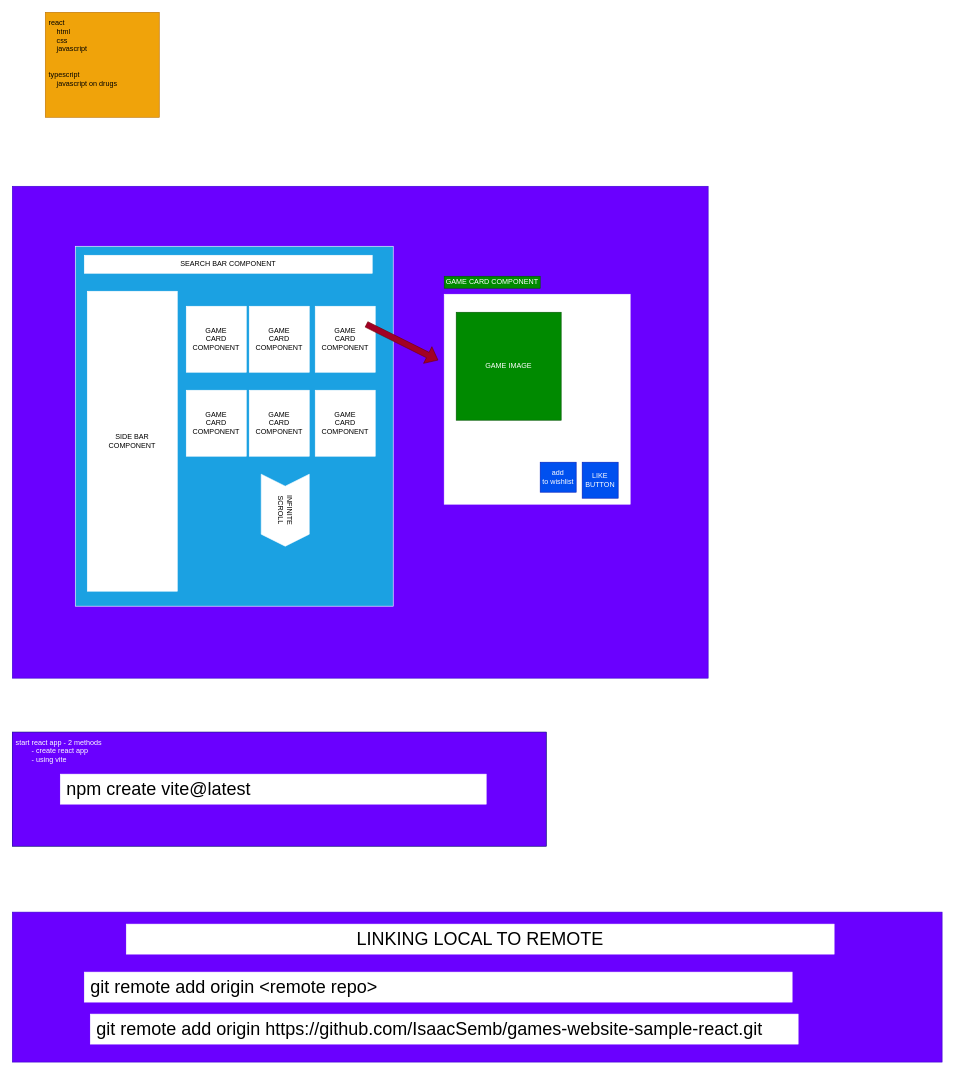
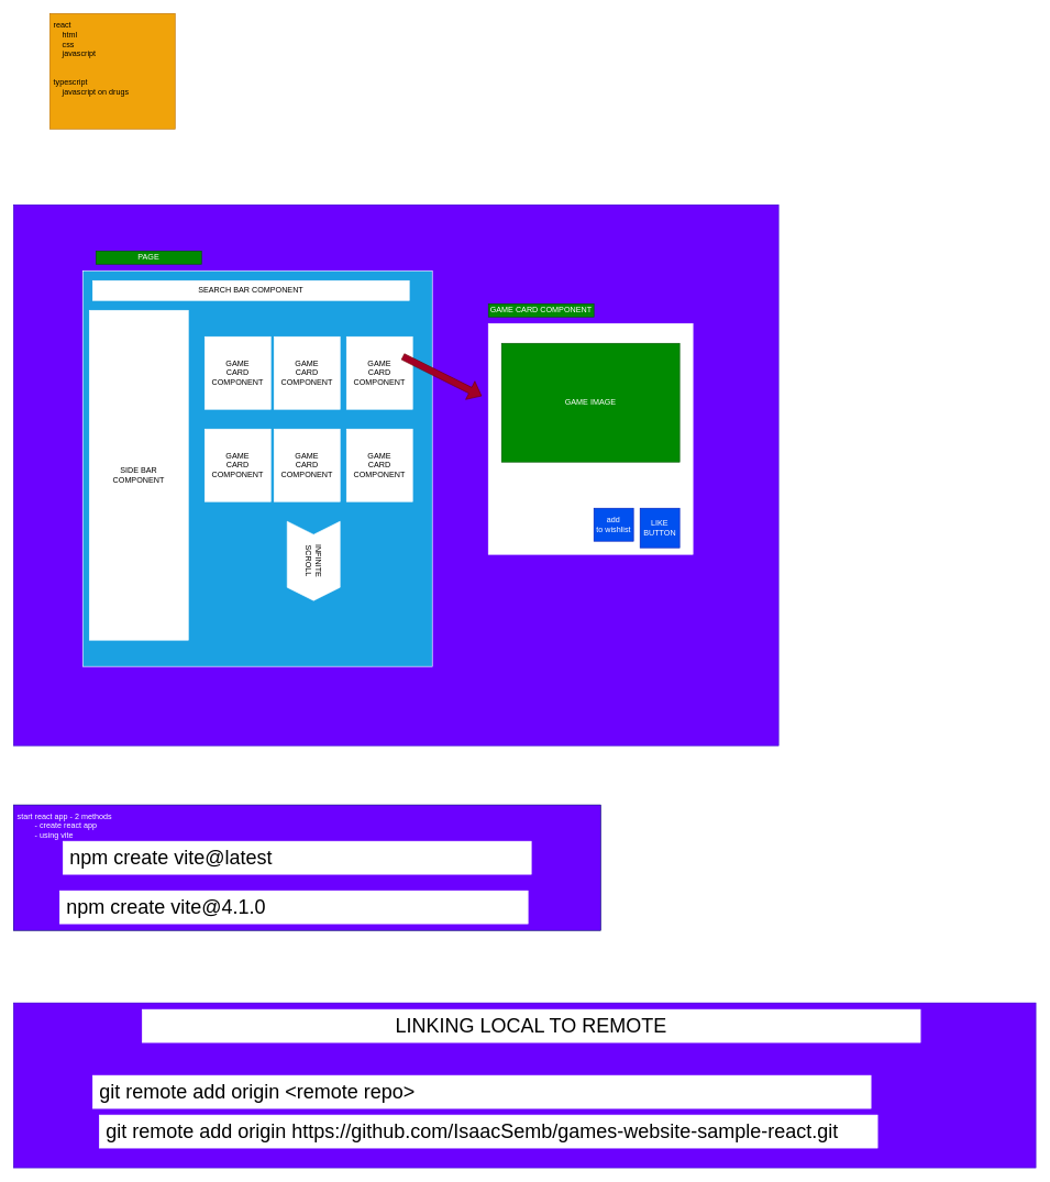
  <mxCell id="0" />
  <mxCell id="1" parent="0" />
  <mxCell id="2" value="&lt;div&gt;react&lt;/div&gt;&lt;div&gt;&amp;nbsp; &amp;nbsp; html&lt;/div&gt;&lt;div&gt;&amp;nbsp; &amp;nbsp; css&lt;/div&gt;&lt;div&gt;&amp;nbsp; &amp;nbsp; javascript&lt;/div&gt;&lt;div&gt;&lt;br&gt;&lt;/div&gt;&lt;div&gt;&lt;br&gt;&lt;/div&gt;&lt;div&gt;typescript&lt;/div&gt;&lt;div&gt;&amp;nbsp; &amp;nbsp; javascript on drugs&lt;/div&gt;&lt;div&gt;&lt;br&gt;&lt;/div&gt;" style="rounded=0;whiteSpace=wrap;html=1;strokeColor=#BD7000;verticalAlign=top;align=left;spacingRight=2;spacing=6;fillColor=#f0a30a;fontColor=#000000;" parent="1" vertex="1"><mxGeometry x="75" y="20" width="190" height="175" as="geometry" /></mxCell>
  <mxCell id="3" value="" style="group" parent="1" vertex="1" connectable="0"><mxGeometry x="20" y="310" width="1160" height="820" as="geometry" /></mxCell>
  <mxCell id="4" value="" style="rounded=0;whiteSpace=wrap;html=1;strokeColor=#3700CC;fillColor=#6a00ff;fontColor=#ffffff;" parent="3" vertex="1"><mxGeometry width="1160" height="820" as="geometry" /></mxCell>
  <mxCell id="5" value="" style="group" parent="3" vertex="1" connectable="0"><mxGeometry x="105" y="70" width="925" height="630" as="geometry" /></mxCell>
  <mxCell id="6" value="" style="group" parent="5" vertex="1" connectable="0"><mxGeometry width="530" height="630" as="geometry" /></mxCell>
  <mxCell id="7" value="" style="rounded=0;whiteSpace=wrap;html=1;fillColor=#1ba1e2;fontColor=#ffffff;strokeColor=#FFFFFF;" parent="6" vertex="1"><mxGeometry y="30" width="530" height="600" as="geometry" /></mxCell>
- <mxCell id="9" value="SIDE BAR&lt;br&gt;COMPONENT" style="rounded=0;whiteSpace=wrap;html=1;strokeColor=#FFFFFF;" parent="6" vertex="1"><mxGeometry x="20" y="105" width="150" height="500" as="geometry" /></mxCell>
+ <mxCell id="8" value="PAGE" style="rounded=0;whiteSpace=wrap;html=1;fillColor=#008a00;fontColor=#ffffff;strokeColor=#005700;" parent="6" vertex="1"><mxGeometry x="20" width="160" height="20" as="geometry" /></mxCell>
+ <mxCell id="9" value="SIDE BAR&lt;br&gt;COMPONENT" style="rounded=0;whiteSpace=wrap;html=1;strokeColor=#FFFFFF;" parent="6" vertex="1"><mxGeometry x="10" y="90" width="150" height="500" as="geometry" /></mxCell>
  <mxCell id="10" value="SEARCH BAR COMPONENT" style="rounded=0;whiteSpace=wrap;html=1;strokeColor=#FFFFFF;" parent="6" vertex="1"><mxGeometry x="15" y="45" width="480" height="30" as="geometry" /></mxCell>
  <mxCell id="11" value="GAME&lt;br&gt;CARD&lt;br&gt;COMPONENT" style="rounded=0;whiteSpace=wrap;html=1;strokeColor=#FFFFFF;" parent="6" vertex="1"><mxGeometry x="185" y="130" width="100" height="110" as="geometry" /></mxCell>
  <mxCell id="12" value="GAME&lt;br&gt;CARD&lt;br&gt;COMPONENT" style="rounded=0;whiteSpace=wrap;html=1;strokeColor=#FFFFFF;" parent="6" vertex="1"><mxGeometry x="290" y="130" width="100" height="110" as="geometry" /></mxCell>
  <mxCell id="13" value="GAME&lt;br&gt;CARD&lt;br&gt;COMPONENT" style="rounded=0;whiteSpace=wrap;html=1;strokeColor=#FFFFFF;" parent="6" vertex="1"><mxGeometry x="400" y="130" width="100" height="110" as="geometry" /></mxCell>
  <mxCell id="14" value="GAME&lt;br&gt;CARD&lt;br&gt;COMPONENT" style="rounded=0;whiteSpace=wrap;html=1;strokeColor=#FFFFFF;" parent="6" vertex="1"><mxGeometry x="185" y="270" width="100" height="110" as="geometry" /></mxCell>
  <mxCell id="15" value="GAME&lt;br&gt;CARD&lt;br&gt;COMPONENT" style="rounded=0;whiteSpace=wrap;html=1;strokeColor=#FFFFFF;" parent="6" vertex="1"><mxGeometry x="290" y="270" width="100" height="110" as="geometry" /></mxCell>
  <mxCell id="16" value="GAME&lt;br&gt;CARD&lt;br&gt;COMPONENT" style="rounded=0;whiteSpace=wrap;html=1;strokeColor=#FFFFFF;" parent="6" vertex="1"><mxGeometry x="400" y="270" width="100" height="110" as="geometry" /></mxCell>
  <mxCell id="17" value="INFINITE&lt;br&gt;SCROLL" style="shape=step;perimeter=stepPerimeter;whiteSpace=wrap;html=1;fixedSize=1;strokeColor=#FFFFFF;rotation=90;" parent="6" vertex="1"><mxGeometry x="290" y="430" width="120" height="80" as="geometry" /></mxCell>
  <mxCell id="18" value="" style="shape=flexArrow;endArrow=classic;html=1;fillColor=#a20025;strokeColor=#6F0000;" parent="6" edge="1"><mxGeometry width="50" height="50" relative="1" as="geometry"><mxPoint x="485" y="160" as="sourcePoint" /><mxPoint x="605" y="220" as="targetPoint" /></mxGeometry></mxCell>
  <mxCell id="19" value="" style="group" parent="5" vertex="1" connectable="0"><mxGeometry x="615" y="80" width="310" height="380" as="geometry" /></mxCell>
  <mxCell id="20" value="" style="rounded=0;whiteSpace=wrap;html=1;strokeColor=#FFFFFF;" parent="19" vertex="1"><mxGeometry y="30" width="310" height="350" as="geometry" /></mxCell>
  <mxCell id="21" value="GAME CARD COMPONENT" style="rounded=0;whiteSpace=wrap;html=1;fillColor=#008a00;fontColor=#ffffff;strokeColor=#005700;" parent="19" vertex="1"><mxGeometry width="160" height="20" as="geometry" /></mxCell>
  <mxCell id="22" value="LIKE&lt;br&gt;BUTTON" style="rounded=0;whiteSpace=wrap;html=1;strokeColor=#001DBC;fillColor=#0050ef;fontColor=#ffffff;" parent="19" vertex="1"><mxGeometry x="230" y="310" width="60" height="60" as="geometry" /></mxCell>
  <mxCell id="23" value="add&lt;br&gt;to wishlist" style="rounded=0;whiteSpace=wrap;html=1;strokeColor=#001DBC;fillColor=#0050ef;fontColor=#ffffff;" parent="19" vertex="1"><mxGeometry x="160" y="310" width="60" height="50" as="geometry" /></mxCell>
- <mxCell id="24" value="GAME IMAGE" style="rounded=0;whiteSpace=wrap;html=1;strokeColor=#005700;fillColor=#008a00;fontColor=#ffffff;" parent="19" vertex="1"><mxGeometry x="20" y="60" width="175" height="180" as="geometry" /></mxCell>
+ <mxCell id="24" value="GAME IMAGE" style="rounded=0;whiteSpace=wrap;html=1;strokeColor=#005700;fillColor=#008a00;fontColor=#ffffff;" parent="19" vertex="1"><mxGeometry x="20" y="60" width="270" height="180" as="geometry" /></mxCell>
  <mxCell id="25" value="" style="group;fillColor=#008a00;fontColor=#ffffff;strokeColor=#005700;" parent="1" vertex="1" connectable="0"><mxGeometry x="20" y="1220" width="890" height="190" as="geometry" /></mxCell>
  <mxCell id="26" value="start react app - 2 methods&lt;br&gt;&lt;span style=&quot;white-space: pre;&quot;&gt;&#09;&lt;/span&gt;- create react app&lt;br&gt;&lt;span style=&quot;white-space: pre;&quot;&gt;&#09;&lt;/span&gt;- using vite" style="rounded=0;whiteSpace=wrap;html=1;verticalAlign=top;align=left;spacingRight=2;spacing=6;fillColor=#6a00ff;fontColor=#ffffff;strokeColor=#3700CC;" parent="25" vertex="1"><mxGeometry width="890" height="190" as="geometry" /></mxCell>
- <mxCell id="27" value="&amp;nbsp;npm create vite@latest" style="rounded=0;whiteSpace=wrap;html=1;strokeColor=#FFFFFF;fontSize=30;verticalAlign=top;align=left;" parent="25" vertex="1"><mxGeometry x="80" y="70" width="710" height="50" as="geometry" /></mxCell>
+ <mxCell id="27" value="&amp;nbsp;npm create vite@latest" style="rounded=0;whiteSpace=wrap;html=1;strokeColor=#FFFFFF;fontSize=30;verticalAlign=top;align=left;" parent="25" vertex="1"><mxGeometry x="75" y="55" width="710" height="50" as="geometry" /></mxCell>
+ <mxCell id="28" value="&amp;nbsp;npm create vite@4.1.0" style="rounded=0;whiteSpace=wrap;html=1;strokeColor=#FFFFFF;fontSize=30;verticalAlign=top;align=left;" parent="25" vertex="1"><mxGeometry x="70" y="130" width="710" height="50" as="geometry" /></mxCell>
  <mxCell id="29" value="" style="group" vertex="1" connectable="0" parent="1"><mxGeometry x="20" y="1520" width="1550" height="250" as="geometry" /></mxCell>
  <mxCell id="30" value="" style="rounded=0;whiteSpace=wrap;html=1;verticalAlign=top;align=left;spacingRight=2;spacing=6;fillColor=#6a00ff;fontColor=#ffffff;strokeColor=#3700CC;" vertex="1" parent="29"><mxGeometry width="1550" height="250" as="geometry" /></mxCell>
  <mxCell id="31" value="&amp;nbsp;&lt;span style=&quot;background-color: initial;&quot;&gt;git remote add origin https://github.com/IsaacSemb/games-website-sample-react.git&lt;br&gt;&lt;br&gt;&lt;/span&gt;" style="rounded=0;whiteSpace=wrap;html=1;strokeColor=#FFFFFF;fontSize=30;verticalAlign=top;align=left;" vertex="1" parent="29"><mxGeometry x="130" y="170" width="1180" height="50" as="geometry" /></mxCell>
- <mxCell id="32" value="&amp;nbsp;&lt;span style=&quot;background-color: initial;&quot;&gt;git remote add origin &amp;lt;remote repo&amp;gt;&lt;br&gt;&lt;/span&gt;" style="rounded=0;whiteSpace=wrap;html=1;strokeColor=#FFFFFF;fontSize=30;verticalAlign=top;align=left;" vertex="1" parent="29"><mxGeometry x="120" y="100" width="1180" height="50" as="geometry" /></mxCell>
- <mxCell id="33" value="&lt;span style=&quot;background-color: initial;&quot;&gt;LINKING LOCAL TO REMOTE&lt;br&gt;&lt;/span&gt;" style="rounded=0;whiteSpace=wrap;html=1;strokeColor=#FFFFFF;fontSize=30;verticalAlign=top;align=center;" vertex="1" parent="29"><mxGeometry x="190" y="20" width="1180" height="50" as="geometry" /></mxCell>
+ <mxCell id="32" value="&amp;nbsp;&lt;span style=&quot;background-color: initial;&quot;&gt;git remote add origin &amp;lt;remote repo&amp;gt;&lt;br&gt;&lt;/span&gt;" style="rounded=0;whiteSpace=wrap;html=1;strokeColor=#FFFFFF;fontSize=30;verticalAlign=top;align=left;" vertex="1" parent="29"><mxGeometry x="120" y="110" width="1180" height="50" as="geometry" /></mxCell>
+ <mxCell id="33" value="&lt;span style=&quot;background-color: initial;&quot;&gt;LINKING LOCAL TO REMOTE&lt;br&gt;&lt;/span&gt;" style="rounded=0;whiteSpace=wrap;html=1;strokeColor=#FFFFFF;fontSize=30;verticalAlign=top;align=center;" vertex="1" parent="29"><mxGeometry x="195" y="10" width="1180" height="50" as="geometry" /></mxCell>
